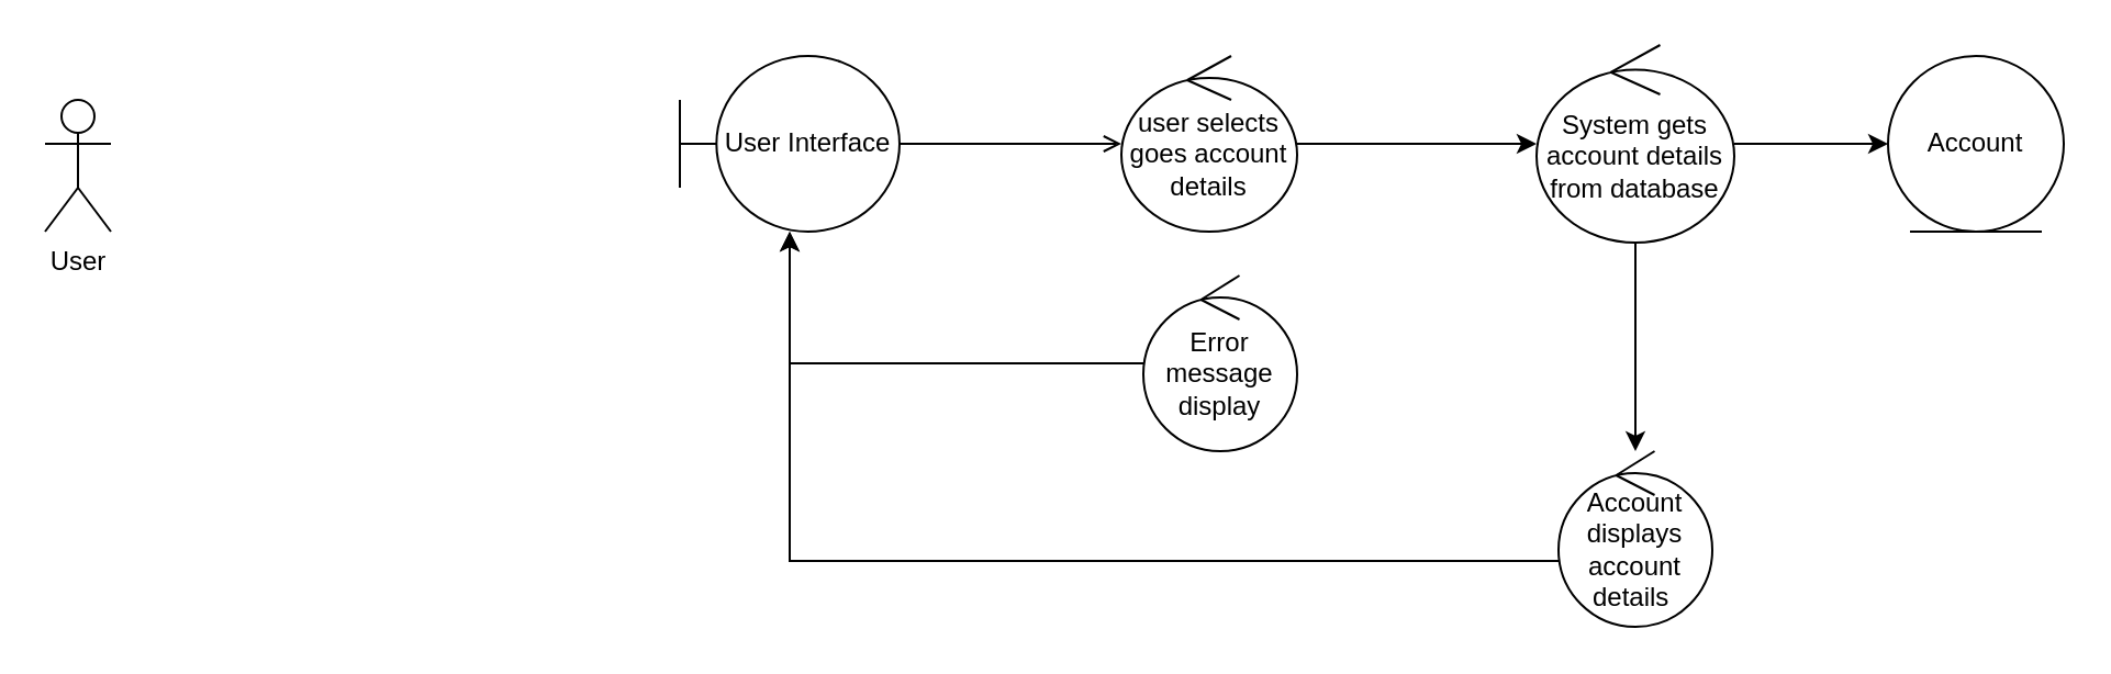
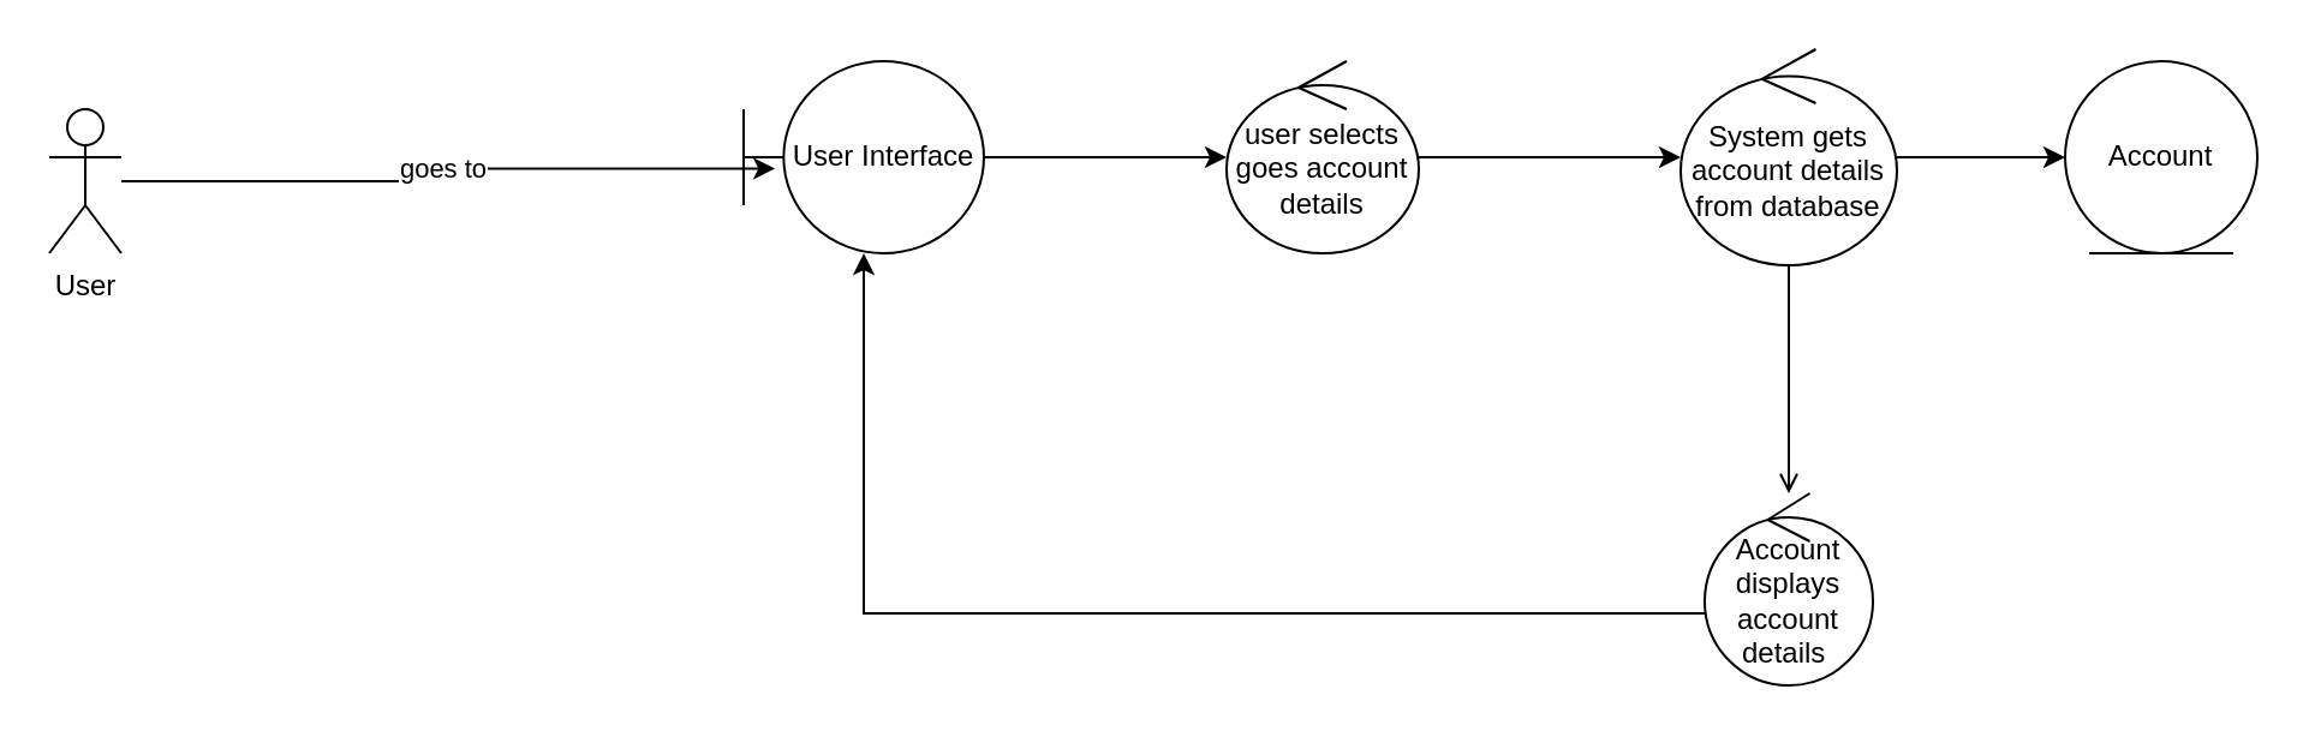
  <mxCell id="0" />
  <mxCell id="1" parent="0" />
+ <mxCell id="2" value="goes to" style="edgeStyle=orthogonalEdgeStyle;rounded=0;orthogonalLoop=1;jettySize=auto;html=1;entryX=0.131;entryY=0.559;entryDx=0;entryDy=0;entryPerimeter=0;" edge="1" parent="1" source="3" target="4"><mxGeometry relative="1" as="geometry" /></mxCell>
  <mxCell id="3" value="User" style="shape=umlActor;verticalLabelPosition=bottom;labelBackgroundColor=#ffffff;verticalAlign=top;html=1;outlineConnect=0;" vertex="1" parent="1"><mxGeometry x="20" y="45" width="30" height="60" as="geometry" /></mxCell>
  <mxCell id="4" value="User Interface" style="shape=umlBoundary;whiteSpace=wrap;html=1;" vertex="1" parent="1"><mxGeometry x="309" y="25" width="100" height="80" as="geometry" /></mxCell>
  <mxCell id="5" style="edgeStyle=orthogonalEdgeStyle;rounded=0;orthogonalLoop=1;jettySize=auto;html=1;" edge="1" parent="1" source="6" target="10"><mxGeometry relative="1" as="geometry" /></mxCell>
  <mxCell id="6" value="user selects goes account details" style="ellipse;shape=umlControl;whiteSpace=wrap;html=1;" vertex="1" parent="1"><mxGeometry x="510" y="25" width="80" height="80" as="geometry" /></mxCell>
- <mxCell id="7" style="edgeStyle=orthogonalEdgeStyle;rounded=0;orthogonalLoop=1;jettySize=auto;html=1;endArrow=open;" edge="1" parent="1" source="4" target="6"><mxGeometry relative="1" as="geometry"><mxPoint x="409" y="65" as="sourcePoint" /><mxPoint x="699" y="75" as="targetPoint" /></mxGeometry></mxCell>
- <mxCell id="8" style="edgeStyle=orthogonalEdgeStyle;rounded=0;orthogonalLoop=1;jettySize=auto;html=1;" edge="1" parent="1" source="10" target="14"><mxGeometry relative="1" as="geometry"><Array as="points"><mxPoint x="744" y="165" /><mxPoint x="744" y="165" /></Array></mxGeometry></mxCell>
+ <mxCell id="7" style="edgeStyle=orthogonalEdgeStyle;rounded=0;orthogonalLoop=1;jettySize=auto;html=1;" edge="1" parent="1" source="4" target="6"><mxGeometry relative="1" as="geometry"><mxPoint x="409" y="65" as="sourcePoint" /><mxPoint x="699" y="75" as="targetPoint" /></mxGeometry></mxCell>
+ <mxCell id="8" style="edgeStyle=orthogonalEdgeStyle;rounded=0;orthogonalLoop=1;jettySize=auto;html=1;endArrow=open;" edge="1" parent="1" source="10" target="14"><mxGeometry relative="1" as="geometry"><Array as="points"><mxPoint x="744" y="165" /><mxPoint x="744" y="165" /></Array></mxGeometry></mxCell>
  <mxCell id="9" style="edgeStyle=orthogonalEdgeStyle;rounded=0;orthogonalLoop=1;jettySize=auto;html=1;" edge="1" parent="1" source="10" target="15"><mxGeometry relative="1" as="geometry" /></mxCell>
  <mxCell id="10" value="System gets account details from database" style="ellipse;shape=umlControl;whiteSpace=wrap;html=1;" vertex="1" parent="1"><mxGeometry x="699" y="20" width="90" height="90" as="geometry" /></mxCell>
- <mxCell id="11" style="edgeStyle=orthogonalEdgeStyle;rounded=0;orthogonalLoop=1;jettySize=auto;html=1;" edge="1" parent="1" source="12" target="4"><mxGeometry relative="1" as="geometry" /></mxCell>
- <mxCell id="12" value="Error message display" style="ellipse;shape=umlControl;whiteSpace=wrap;html=1;" vertex="1" parent="1"><mxGeometry x="520" y="125" width="70" height="80" as="geometry" /></mxCell>
  <mxCell id="13" style="edgeStyle=orthogonalEdgeStyle;rounded=0;orthogonalLoop=1;jettySize=auto;html=1;" edge="1" parent="1" source="14" target="4"><mxGeometry relative="1" as="geometry"><Array as="points"><mxPoint x="359" y="255" /></Array></mxGeometry></mxCell>
  <mxCell id="14" value="Account displays account details&amp;nbsp;" style="ellipse;shape=umlControl;whiteSpace=wrap;html=1;" vertex="1" parent="1"><mxGeometry x="709" y="205" width="70" height="80" as="geometry" /></mxCell>
  <mxCell id="15" value="Account" style="ellipse;shape=umlEntity;whiteSpace=wrap;html=1;" vertex="1" parent="1"><mxGeometry x="859" y="25" width="80" height="80" as="geometry" /></mxCell>
